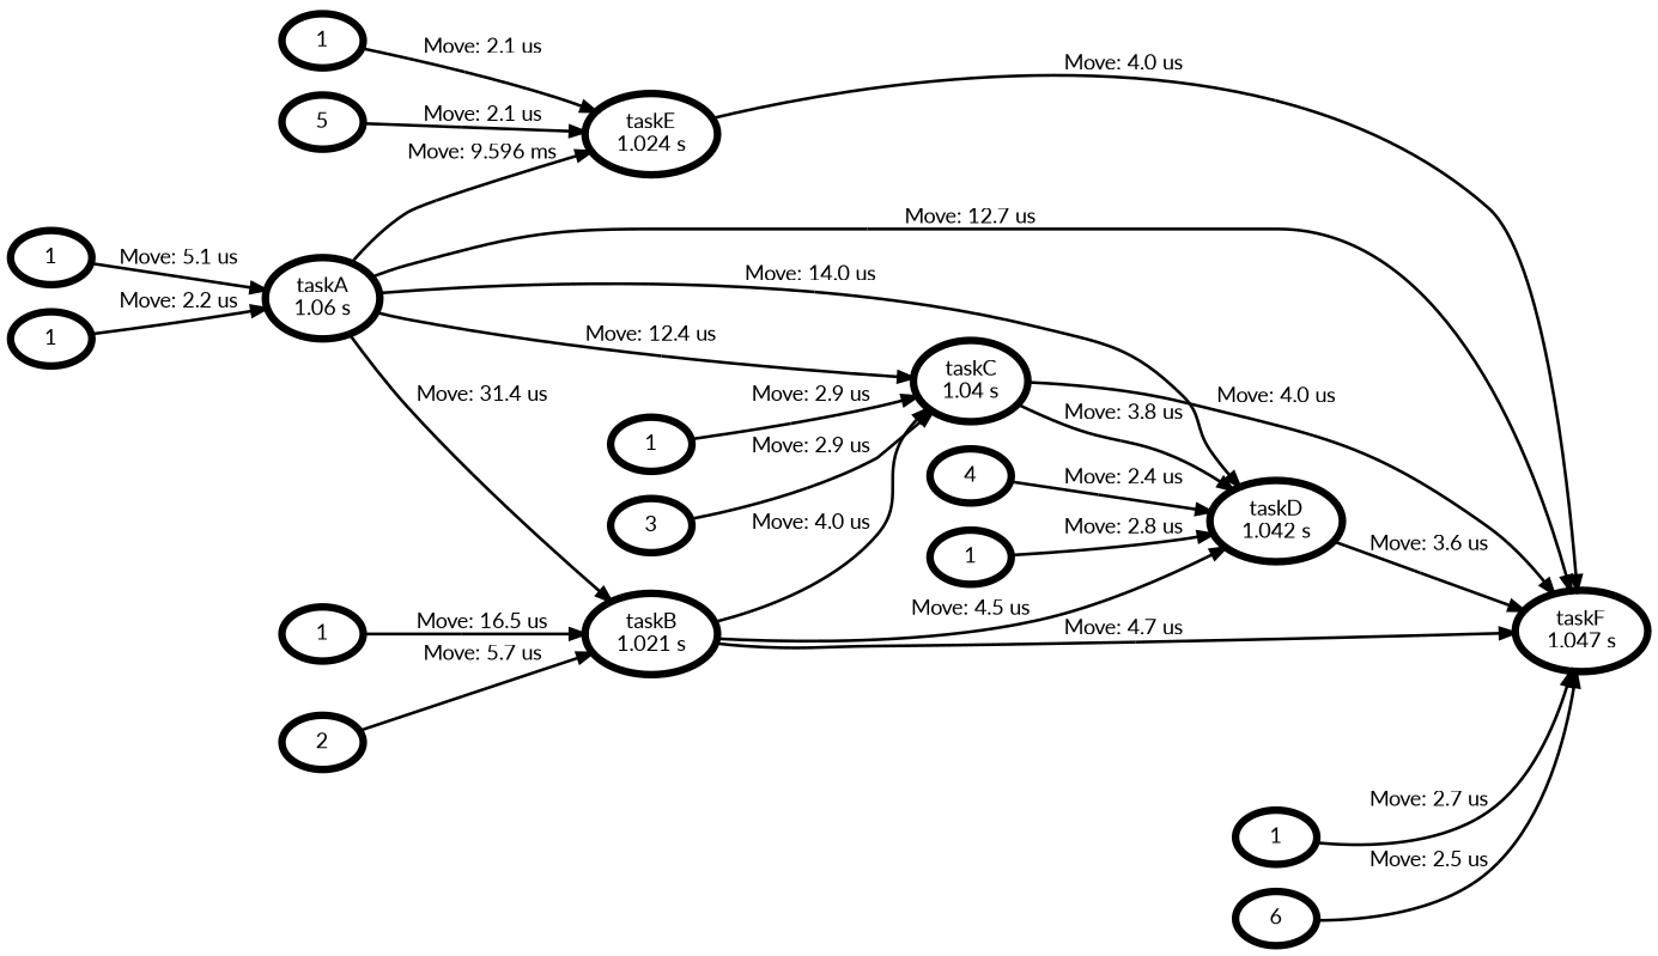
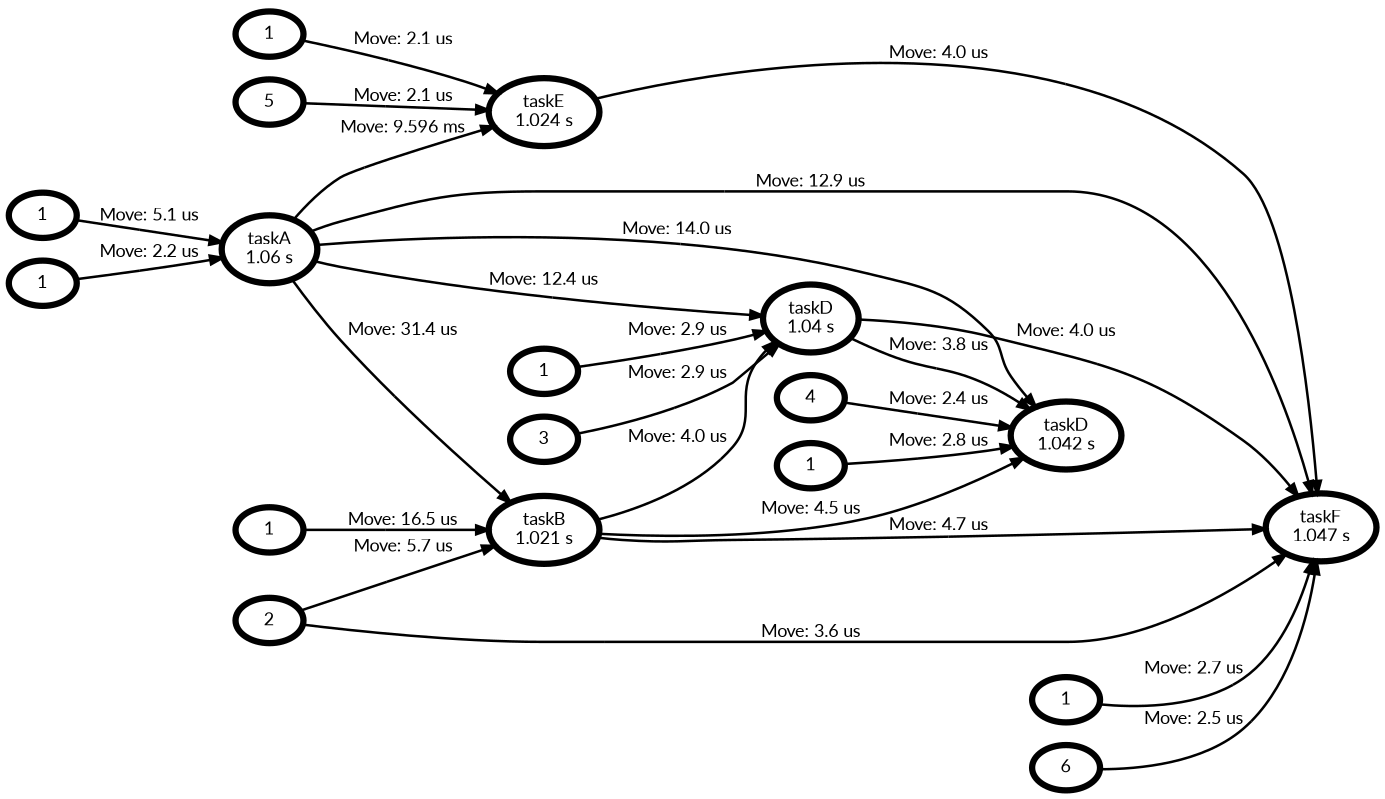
  strict digraph {
    fontname=Lato
    rankdir=LR
    node [color=black fontname=Lato penwidth=5 shape=ellipse]
    edge [color="#000000;0.5:#000000" fontname=Lato penwidth=2]
    n1 [color="#000000" label="taskA\n1.06 s"]
    n2 [color="#000000" label="taskE\n1.024 s"]
    n3 [color="#000000" label="taskB\n1.021 s"]
-   n4 [color="#000000" label="taskC\n1.04 s"]
+   n4 [color="#000000" label="taskD\n1.04 s"]
    n5 [color="#000000" label="taskD\n1.042 s"]
    n6 [color="#000000" label="taskF\n1.047 s"]
    n7 [label=1]
    n8 [label=2]
    n9 [label=1]
    n10 [label=1]
    n11 [label=1]
    n12 [label=3]
    n13 [label=1]
    n14 [label=4]
    n15 [label=1]
    n16 [label=6]
    n17 [label=1]
    n18 [label=5]
    n1 -> n2 [label="Move: 9.596 ms"]
    n1 -> n3 [label="Move: 31.4 us"]
    n1 -> n4 [label="Move: 12.4 us"]
    n1 -> n5 [label="Move: 14.0 us"]
-   n1 -> n6 [label="Move: 12.7 us"]
+   n1 -> n6 [label="Move: 12.9 us"]
    n2 -> n6 [label="Move: 4.0 us"]
    n3 -> n4 [label="Move: 4.0 us"]
    n3 -> n5 [label="Move: 4.5 us"]
    n3 -> n6 [label="Move: 4.7 us"]
    n4 -> n5 [label="Move: 3.8 us"]
    n4 -> n6 [label="Move: 4.0 us"]
-   n5 -> n6 [label="Move: 3.6 us"]
+   n8 -> n6 [label="Move: 3.6 us"]
    n7 -> n3 [color="black;0.5:#000000" label="Move: 16.5 us"]
    n8 -> n3 [color="black;0.5:#000000" label="Move: 5.7 us"]
    n9 -> n1 [color="black;0.5:#000000" label="Move: 5.1 us"]
    n10 -> n1 [color="black;0.5:#000000" label="Move: 2.2 us"]
    n11 -> n4 [color="black;0.5:#000000" label="Move: 2.9 us"]
    n12 -> n4 [color="black;0.5:#000000" label="Move: 2.9 us"]
    n13 -> n5 [color="black;0.5:#000000" label="Move: 2.8 us"]
    n14 -> n5 [color="black;0.5:#000000" label="Move: 2.4 us"]
    n15 -> n6 [color="black;0.5:#000000" label="Move: 2.7 us"]
    n16 -> n6 [color="black;0.5:#000000" label="Move: 2.5 us"]
    n17 -> n2 [color="black;0.5:#000000" label="Move: 2.1 us"]
    n18 -> n2 [color="black;0.5:#000000" label="Move: 2.1 us"]
  }
